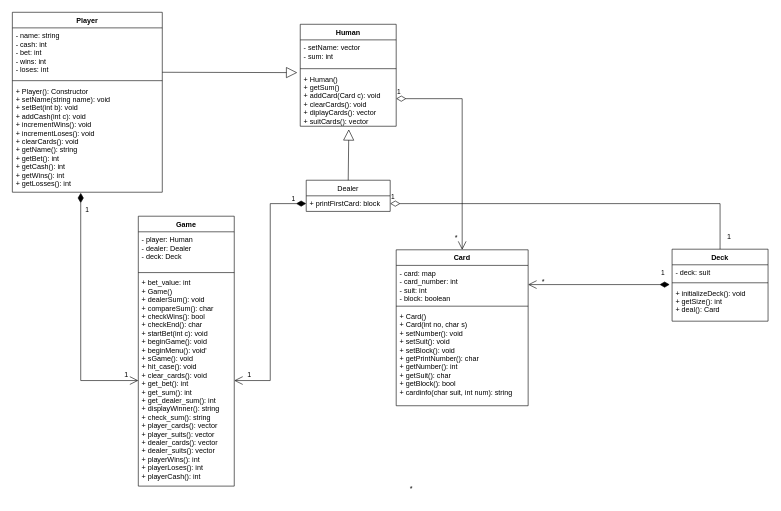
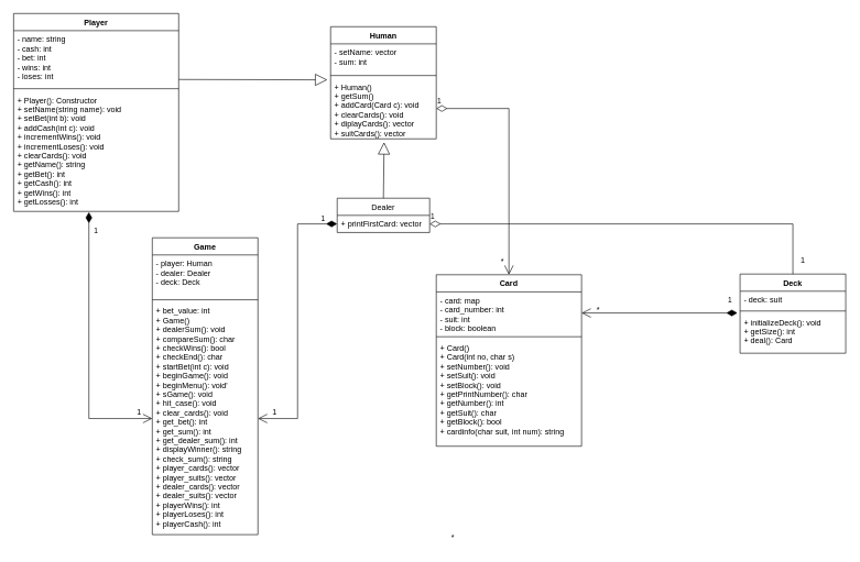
  <mxCell id="0" />
  <mxCell id="1" parent="0" />
  <mxCell id="2" value="Player" style="swimlane;fontStyle=1;align=center;verticalAlign=top;childLayout=stackLayout;horizontal=1;startSize=26;horizontalStack=0;resizeParent=1;resizeParentMax=0;resizeLast=0;collapsible=1;marginBottom=0;" parent="1" vertex="1"><mxGeometry x="20" y="20" width="250" height="300" as="geometry" /></mxCell>
  <mxCell id="3" value="- name: string&#10;- cash: int&#10;- bet: int&#10;- wins: int&#10;- loses: int" style="text;strokeColor=none;fillColor=none;align=left;verticalAlign=top;spacingLeft=4;spacingRight=4;overflow=hidden;rotatable=0;points=[[0,0.5],[1,0.5]];portConstraint=eastwest;" parent="2" vertex="1"><mxGeometry y="26" width="250" height="84" as="geometry" /></mxCell>
  <mxCell id="4" value="" style="line;strokeWidth=1;fillColor=none;align=left;verticalAlign=middle;spacingTop=-1;spacingLeft=3;spacingRight=3;rotatable=0;labelPosition=right;points=[];portConstraint=eastwest;strokeColor=inherit;" parent="2" vertex="1"><mxGeometry y="110" width="250" height="8" as="geometry" /></mxCell>
  <mxCell id="5" value="+ Player(): Constructor&#10;+ setName(string name): void&#10;+ setBet(int b): void&#10;+ addCash(int c): void&#10;+ incrementWins(): void&#10;+ incrementLoses(): void&#10;+ clearCards(): void&#10;+ getName(): string&#10;+ getBet(): int&#10;+ getCash(): int&#10;+ getWins(): int&#10;+ getLosses(): int&#10;" style="text;strokeColor=none;fillColor=none;align=left;verticalAlign=top;spacingLeft=4;spacingRight=4;overflow=hidden;rotatable=0;points=[[0,0.5],[1,0.5]];portConstraint=eastwest;" parent="2" vertex="1"><mxGeometry y="118" width="250" height="182" as="geometry" /></mxCell>
  <mxCell id="6" value="Card" style="swimlane;fontStyle=1;align=center;verticalAlign=top;childLayout=stackLayout;horizontal=1;startSize=26;horizontalStack=0;resizeParent=1;resizeParentMax=0;resizeLast=0;collapsible=1;marginBottom=0;" parent="1" vertex="1"><mxGeometry x="660" y="416" width="220" height="260" as="geometry" /></mxCell>
  <mxCell id="7" value="- card: map&#10;- card_number: int&#10;- suit: int&#10;- block: boolean" style="text;strokeColor=none;fillColor=none;align=left;verticalAlign=top;spacingLeft=4;spacingRight=4;overflow=hidden;rotatable=0;points=[[0,0.5],[1,0.5]];portConstraint=eastwest;" parent="6" vertex="1"><mxGeometry y="26" width="220" height="64" as="geometry" /></mxCell>
  <mxCell id="8" value="" style="line;strokeWidth=1;fillColor=none;align=left;verticalAlign=middle;spacingTop=-1;spacingLeft=3;spacingRight=3;rotatable=0;labelPosition=right;points=[];portConstraint=eastwest;strokeColor=inherit;" parent="6" vertex="1"><mxGeometry y="90" width="220" height="8" as="geometry" /></mxCell>
  <mxCell id="9" value="+ Card()&#10;+ Card(int no, char s)&#10;+ setNumber(): void&#10;+ setSuit(): void&#10;+ setBlock(): void&#10;+ getPrintNumber(): char&#10;+ getNumber(): int&#10;+ getSuit(): char&#10;+ getBlock(): bool&#10;+ cardinfo(char suit, int num): string" style="text;strokeColor=none;fillColor=none;align=left;verticalAlign=top;spacingLeft=4;spacingRight=4;overflow=hidden;rotatable=0;points=[[0,0.5],[1,0.5]];portConstraint=eastwest;" parent="6" vertex="1"><mxGeometry y="98" width="220" height="162" as="geometry" /></mxCell>
  <mxCell id="10" value="Deck" style="swimlane;fontStyle=1;align=center;verticalAlign=top;childLayout=stackLayout;horizontal=1;startSize=26;horizontalStack=0;resizeParent=1;resizeParentMax=0;resizeLast=0;collapsible=1;marginBottom=0;" parent="1" vertex="1"><mxGeometry x="1120" y="415" width="160" height="120" as="geometry" /></mxCell>
  <mxCell id="11" value="- deck: suit" style="text;strokeColor=none;fillColor=none;align=left;verticalAlign=top;spacingLeft=4;spacingRight=4;overflow=hidden;rotatable=0;points=[[0,0.5],[1,0.5]];portConstraint=eastwest;" parent="10" vertex="1"><mxGeometry y="26" width="160" height="26" as="geometry" /></mxCell>
  <mxCell id="12" value="" style="line;strokeWidth=1;fillColor=none;align=left;verticalAlign=middle;spacingTop=-1;spacingLeft=3;spacingRight=3;rotatable=0;labelPosition=right;points=[];portConstraint=eastwest;strokeColor=inherit;" parent="10" vertex="1"><mxGeometry y="52" width="160" height="8" as="geometry" /></mxCell>
  <mxCell id="13" value="+ initializeDeck(): void&#10;+ getSize(): int&#10;+ deal(): Card" style="text;strokeColor=none;fillColor=none;align=left;verticalAlign=top;spacingLeft=4;spacingRight=4;overflow=hidden;rotatable=0;points=[[0,0.5],[1,0.5]];portConstraint=eastwest;" parent="10" vertex="1"><mxGeometry y="60" width="160" height="60" as="geometry" /></mxCell>
  <mxCell id="14" value="1" style="endArrow=open;html=1;endSize=12;startArrow=diamondThin;startSize=14;startFill=1;edgeStyle=orthogonalEdgeStyle;align=left;verticalAlign=bottom;rounded=0;entryX=1;entryY=0.5;entryDx=0;entryDy=0;" parent="1" target="7" edge="1"><mxGeometry x="-0.866" y="-10" relative="1" as="geometry"><mxPoint x="1116" y="474" as="sourcePoint" /><mxPoint x="310" y="620" as="targetPoint" /><Array as="points"><mxPoint x="1116" y="474" /></Array><mxPoint as="offset" /></mxGeometry></mxCell>
  <mxCell id="15" value="*" style="text;html=1;align=center;verticalAlign=middle;resizable=0;points=[];autosize=1;strokeColor=none;fillColor=none;" parent="1" vertex="1"><mxGeometry x="670" y="800" width="30" height="30" as="geometry" /></mxCell>
  <mxCell id="16" value="Game" style="swimlane;fontStyle=1;align=center;verticalAlign=top;childLayout=stackLayout;horizontal=1;startSize=26;horizontalStack=0;resizeParent=1;resizeParentMax=0;resizeLast=0;collapsible=1;marginBottom=0;" parent="1" vertex="1"><mxGeometry x="230" y="360" width="160" height="450" as="geometry" /></mxCell>
  <mxCell id="17" value="- player: Human&#10;- dealer: Dealer&#10;- deck: Deck" style="text;strokeColor=none;fillColor=none;align=left;verticalAlign=top;spacingLeft=4;spacingRight=4;overflow=hidden;rotatable=0;points=[[0,0.5],[1,0.5]];portConstraint=eastwest;" parent="16" vertex="1"><mxGeometry y="26" width="160" height="64" as="geometry" /></mxCell>
  <mxCell id="18" value="" style="line;strokeWidth=1;fillColor=none;align=left;verticalAlign=middle;spacingTop=-1;spacingLeft=3;spacingRight=3;rotatable=0;labelPosition=right;points=[];portConstraint=eastwest;strokeColor=inherit;" parent="16" vertex="1"><mxGeometry y="90" width="160" height="8" as="geometry" /></mxCell>
  <mxCell id="19" value="+ bet_value: int&#10;+ Game()&#10;+ dealerSum(): void&#10;+ compareSum(): char&#10;+ checkWins(): bool&#10;+ checkEnd(): char&#10;+ startBet(int c): void&#10;+ beginGame(): void&#10;+ beginMenu(): void'&#10;+ sGame(): void&#10;+ hit_case(): void&#10;+ clear_cards(): void&#10;+ get_bet(): int&#10;+ get_sum(): int&#10;+ get_dealer_sum(): int&#10;+ displayWinner(): string&#10;+ check_sum(): string&#10;+ player_cards(): vector&#10;+ player_suits(): vector&#10;+ dealer_cards(): vector&#10;+ dealer_suits(): vector&#10;+ playerWins(): int&#10;+ playerLoses(): int&#10;+ playerCash(): int" style="text;strokeColor=none;fillColor=none;align=left;verticalAlign=top;spacingLeft=4;spacingRight=4;overflow=hidden;rotatable=0;points=[[0,0.5],[1,0.5]];portConstraint=eastwest;" parent="16" vertex="1"><mxGeometry y="98" width="160" height="352" as="geometry" /></mxCell>
  <mxCell id="20" value="Dealer" style="swimlane;fontStyle=0;childLayout=stackLayout;horizontal=1;startSize=26;fillColor=none;horizontalStack=0;resizeParent=1;resizeParentMax=0;resizeLast=0;collapsible=1;marginBottom=0;" parent="1" vertex="1"><mxGeometry x="510" y="300" width="140" height="52" as="geometry" /></mxCell>
- <mxCell id="21" value="+ printFirstCard: block" style="text;strokeColor=none;fillColor=none;align=left;verticalAlign=top;spacingLeft=4;spacingRight=4;overflow=hidden;rotatable=0;points=[[0,0.5],[1,0.5]];portConstraint=eastwest;" parent="20" vertex="1"><mxGeometry y="26" width="140" height="26" as="geometry" /></mxCell>
+ <mxCell id="21" value="+ printFirstCard: vector" style="text;strokeColor=none;fillColor=none;align=left;verticalAlign=top;spacingLeft=4;spacingRight=4;overflow=hidden;rotatable=0;points=[[0,0.5],[1,0.5]];portConstraint=eastwest;" parent="20" vertex="1"><mxGeometry y="26" width="140" height="26" as="geometry" /></mxCell>
  <mxCell id="22" value="Human" style="swimlane;fontStyle=1;align=center;verticalAlign=top;childLayout=stackLayout;horizontal=1;startSize=26;horizontalStack=0;resizeParent=1;resizeParentMax=0;resizeLast=0;collapsible=1;marginBottom=0;" parent="1" vertex="1"><mxGeometry x="500" y="40" width="160" height="170" as="geometry" /></mxCell>
  <mxCell id="23" value="- setName: vector&#10;- sum: int" style="text;strokeColor=none;fillColor=none;align=left;verticalAlign=top;spacingLeft=4;spacingRight=4;overflow=hidden;rotatable=0;points=[[0,0.5],[1,0.5]];portConstraint=eastwest;" parent="22" vertex="1"><mxGeometry y="26" width="160" height="44" as="geometry" /></mxCell>
  <mxCell id="24" value="" style="line;strokeWidth=1;fillColor=none;align=left;verticalAlign=middle;spacingTop=-1;spacingLeft=3;spacingRight=3;rotatable=0;labelPosition=right;points=[];portConstraint=eastwest;strokeColor=inherit;" parent="22" vertex="1"><mxGeometry y="70" width="160" height="8" as="geometry" /></mxCell>
  <mxCell id="25" value="+ Human()&#10;+ getSum()&#10;+ addCard(Card c): void&#10;+ clearCards(): void&#10;+ diplayCards(): vector&#10;+ suitCards(): vector" style="text;strokeColor=none;fillColor=none;align=left;verticalAlign=top;spacingLeft=4;spacingRight=4;overflow=hidden;rotatable=0;points=[[0,0.5],[1,0.5]];portConstraint=eastwest;" parent="22" vertex="1"><mxGeometry y="78" width="160" height="92" as="geometry" /></mxCell>
  <mxCell id="26" value="1" style="endArrow=open;html=1;endSize=12;startArrow=diamondThin;startSize=14;startFill=1;edgeStyle=orthogonalEdgeStyle;align=left;verticalAlign=bottom;rounded=0;exitX=0.456;exitY=1.006;exitDx=0;exitDy=0;exitPerimeter=0;entryX=0;entryY=0.5;entryDx=0;entryDy=0;" parent="1" source="5" target="19" edge="1"><mxGeometry x="-0.815" y="6" relative="1" as="geometry"><mxPoint x="280" y="490" as="sourcePoint" /><mxPoint x="440" y="490" as="targetPoint" /><mxPoint as="offset" /><Array as="points"><mxPoint x="134" y="634" /></Array></mxGeometry></mxCell>
  <mxCell id="27" value="1" style="text;html=1;align=center;verticalAlign=middle;resizable=0;points=[];autosize=1;strokeColor=none;fillColor=none;" parent="1" vertex="1"><mxGeometry x="195" y="610" width="30" height="30" as="geometry" /></mxCell>
  <mxCell id="28" value="1" style="endArrow=open;html=1;endSize=12;startArrow=diamondThin;startSize=14;startFill=1;edgeStyle=orthogonalEdgeStyle;align=left;verticalAlign=bottom;rounded=0;exitX=0;exitY=0.5;exitDx=0;exitDy=0;entryX=1;entryY=0.5;entryDx=0;entryDy=0;" parent="1" source="21" target="19" edge="1"><mxGeometry x="-0.875" y="1" relative="1" as="geometry"><mxPoint x="280" y="490" as="sourcePoint" /><mxPoint x="440" y="490" as="targetPoint" /><mxPoint as="offset" /></mxGeometry></mxCell>
  <mxCell id="29" value="1" style="text;html=1;align=center;verticalAlign=middle;resizable=0;points=[];autosize=1;strokeColor=none;fillColor=none;" parent="1" vertex="1"><mxGeometry x="400" y="610" width="30" height="30" as="geometry" /></mxCell>
  <mxCell id="30" value="1" style="endArrow=none;html=1;endSize=12;startArrow=diamondThin;startSize=14;startFill=0;edgeStyle=orthogonalEdgeStyle;align=left;verticalAlign=bottom;rounded=0;exitX=1;exitY=0.5;exitDx=0;exitDy=0;entryX=0.5;entryY=0;entryDx=0;entryDy=0;" parent="1" source="21" target="10" edge="1"><mxGeometry x="-1" y="3" relative="1" as="geometry"><mxPoint x="650" y="420" as="sourcePoint" /><mxPoint x="810" y="420" as="targetPoint" /></mxGeometry></mxCell>
  <mxCell id="31" value="1" style="endArrow=open;html=1;endSize=12;startArrow=diamondThin;startSize=14;startFill=0;edgeStyle=orthogonalEdgeStyle;align=left;verticalAlign=bottom;rounded=0;exitX=1;exitY=0.5;exitDx=0;exitDy=0;" parent="1" source="25" target="6" edge="1"><mxGeometry x="-1" y="3" relative="1" as="geometry"><mxPoint x="650" y="420" as="sourcePoint" /><mxPoint x="810" y="420" as="targetPoint" /></mxGeometry></mxCell>
  <mxCell id="32" value="*" style="text;html=1;align=center;verticalAlign=middle;resizable=0;points=[];autosize=1;strokeColor=none;fillColor=none;" parent="1" vertex="1"><mxGeometry x="745" y="381" width="30" height="30" as="geometry" /></mxCell>
  <mxCell id="33" value="1" style="text;html=1;align=center;verticalAlign=middle;resizable=0;points=[];autosize=1;strokeColor=none;fillColor=none;" parent="1" vertex="1"><mxGeometry x="1200" y="380" width="30" height="30" as="geometry" /></mxCell>
  <mxCell id="34" value="*" style="text;html=1;align=center;verticalAlign=middle;resizable=0;points=[];autosize=1;strokeColor=none;fillColor=none;" parent="1" vertex="1"><mxGeometry x="890" y="455" width="30" height="30" as="geometry" /></mxCell>
  <mxCell id="35" value="" style="endArrow=block;endSize=16;endFill=0;html=1;rounded=0;entryX=-0.031;entryY=0.028;entryDx=0;entryDy=0;entryPerimeter=0;" parent="1" target="25" edge="1"><mxGeometry width="160" relative="1" as="geometry"><mxPoint x="270" y="120" as="sourcePoint" /><mxPoint x="430" y="120" as="targetPoint" /></mxGeometry></mxCell>
  <mxCell id="36" value="" style="endArrow=block;endSize=16;endFill=0;html=1;rounded=0;entryX=0.506;entryY=1.056;entryDx=0;entryDy=0;entryPerimeter=0;exitX=0.5;exitY=0;exitDx=0;exitDy=0;" parent="1" source="20" target="25" edge="1"><mxGeometry width="160" relative="1" as="geometry"><mxPoint x="590" y="299" as="sourcePoint" /><mxPoint x="815.04" y="299.016" as="targetPoint" /></mxGeometry></mxCell>
